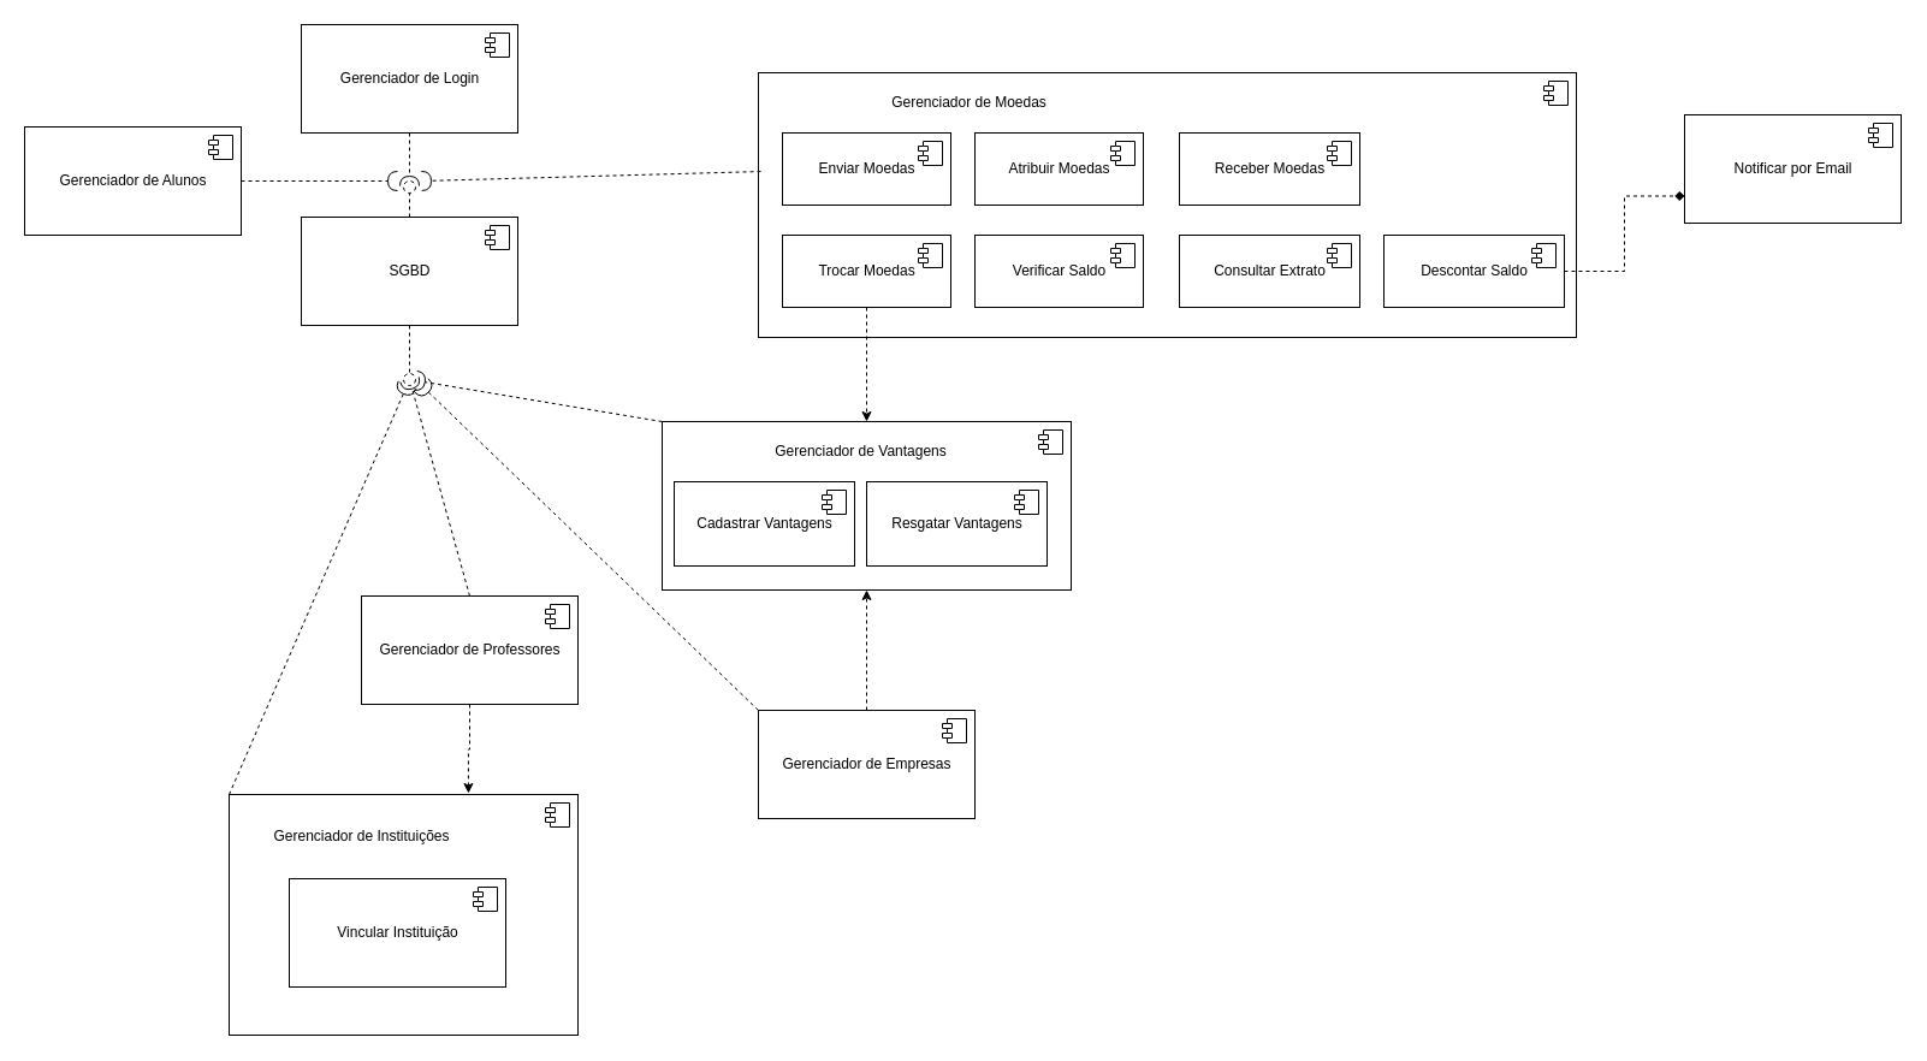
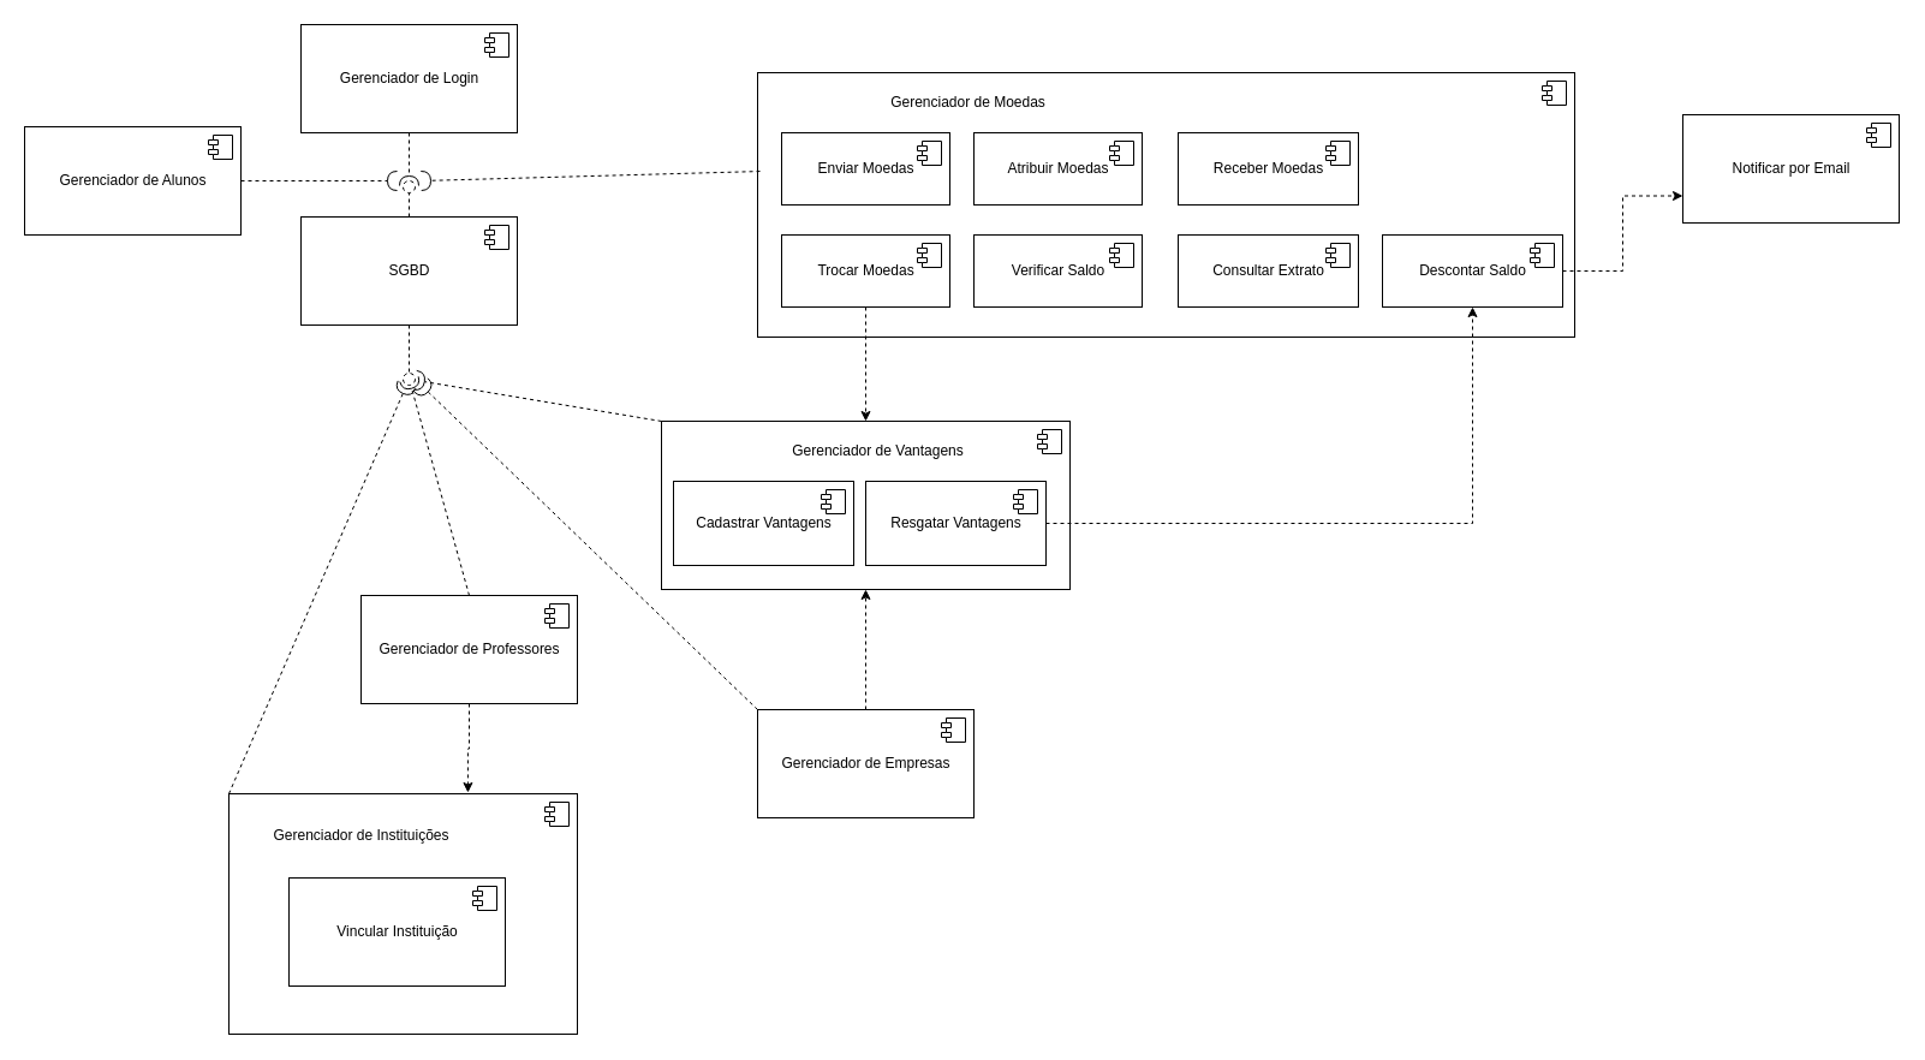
  <mxCell id="0" />
  <mxCell id="1" parent="0" />
  <mxCell id="2" value="" style="edgeStyle=orthogonalEdgeStyle;rounded=0;orthogonalLoop=1;jettySize=auto;html=1;dashed=1;exitX=0.5;exitY=1;exitDx=0;exitDy=0;entryX=0.686;entryY=-0.005;entryDx=0;entryDy=0;entryPerimeter=0;" edge="1" parent="1" source="41" target="3"><mxGeometry relative="1" as="geometry" /></mxCell>
  <mxCell id="3" value="" style="html=1;dropTarget=0;" vertex="1" parent="1"><mxGeometry x="190" y="660" width="290" height="200" as="geometry" /></mxCell>
  <mxCell id="4" value="" style="shape=module;jettyWidth=8;jettyHeight=4;" vertex="1" parent="3"><mxGeometry x="1" width="20" height="20" relative="1" as="geometry"><mxPoint x="-27" y="7" as="offset" /></mxGeometry></mxCell>
  <mxCell id="5" value="" style="html=1;dropTarget=0;" vertex="1" parent="1"><mxGeometry x="550" y="350" width="340" height="140" as="geometry" /></mxCell>
  <mxCell id="6" value="" style="shape=module;jettyWidth=8;jettyHeight=4;" vertex="1" parent="5"><mxGeometry x="1" width="20" height="20" relative="1" as="geometry"><mxPoint x="-27" y="7" as="offset" /></mxGeometry></mxCell>
  <mxCell id="7" value="" style="html=1;dropTarget=0;" vertex="1" parent="1"><mxGeometry x="630" y="60" width="680" height="220" as="geometry" /></mxCell>
  <mxCell id="8" value="" style="shape=module;jettyWidth=8;jettyHeight=4;" vertex="1" parent="7"><mxGeometry x="1" width="20" height="20" relative="1" as="geometry"><mxPoint x="-27" y="7" as="offset" /></mxGeometry></mxCell>
  <mxCell id="9" value="Gerenciador de Alunos" style="html=1;dropTarget=0;" vertex="1" parent="1"><mxGeometry x="20" y="105" width="180" height="90" as="geometry" /></mxCell>
  <mxCell id="10" value="" style="shape=module;jettyWidth=8;jettyHeight=4;" vertex="1" parent="9"><mxGeometry x="1" width="20" height="20" relative="1" as="geometry"><mxPoint x="-27" y="7" as="offset" /></mxGeometry></mxCell>
  <mxCell id="11" value="Vincular Instituição" style="html=1;dropTarget=0;" vertex="1" parent="1"><mxGeometry x="240" y="730" width="180" height="90" as="geometry" /></mxCell>
  <mxCell id="12" value="" style="shape=module;jettyWidth=8;jettyHeight=4;" vertex="1" parent="11"><mxGeometry x="1" width="20" height="20" relative="1" as="geometry"><mxPoint x="-27" y="7" as="offset" /></mxGeometry></mxCell>
  <mxCell id="13" value="Atribuir Moedas" style="html=1;dropTarget=0;" vertex="1" parent="1"><mxGeometry x="810" y="110" width="140" height="60" as="geometry" /></mxCell>
  <mxCell id="14" value="" style="shape=module;jettyWidth=8;jettyHeight=4;" vertex="1" parent="13"><mxGeometry x="1" width="20" height="20" relative="1" as="geometry"><mxPoint x="-27" y="7" as="offset" /></mxGeometry></mxCell>
  <mxCell id="15" value="Enviar Moedas" style="html=1;dropTarget=0;" vertex="1" parent="1"><mxGeometry x="650" y="110" width="140" height="60" as="geometry" /></mxCell>
  <mxCell id="16" value="" style="shape=module;jettyWidth=8;jettyHeight=4;" vertex="1" parent="15"><mxGeometry x="1" width="20" height="20" relative="1" as="geometry"><mxPoint x="-27" y="7" as="offset" /></mxGeometry></mxCell>
  <mxCell id="17" value="Notificar por Email" style="html=1;dropTarget=0;" vertex="1" parent="1"><mxGeometry x="1400" y="95" width="180" height="90" as="geometry" /></mxCell>
  <mxCell id="18" value="" style="shape=module;jettyWidth=8;jettyHeight=4;" vertex="1" parent="17"><mxGeometry x="1" width="20" height="20" relative="1" as="geometry"><mxPoint x="-27" y="7" as="offset" /></mxGeometry></mxCell>
  <mxCell id="19" value="Consultar Extrato" style="html=1;dropTarget=0;" vertex="1" parent="1"><mxGeometry x="980" y="195" width="150" height="60" as="geometry" /></mxCell>
  <mxCell id="20" value="" style="shape=module;jettyWidth=8;jettyHeight=4;" vertex="1" parent="19"><mxGeometry x="1" width="20" height="20" relative="1" as="geometry"><mxPoint x="-27" y="7" as="offset" /></mxGeometry></mxCell>
  <mxCell id="21" value="" style="edgeStyle=orthogonalEdgeStyle;rounded=0;orthogonalLoop=1;jettySize=auto;html=1;dashed=1;entryX=0.5;entryY=0;entryDx=0;entryDy=0;exitX=0.5;exitY=1;exitDx=0;exitDy=0;" edge="1" parent="1" source="22" target="5"><mxGeometry relative="1" as="geometry" /></mxCell>
  <mxCell id="22" value="Trocar Moedas" style="html=1;dropTarget=0;" vertex="1" parent="1"><mxGeometry x="650" y="195" width="140" height="60" as="geometry" /></mxCell>
  <mxCell id="23" value="" style="shape=module;jettyWidth=8;jettyHeight=4;" vertex="1" parent="22"><mxGeometry x="1" width="20" height="20" relative="1" as="geometry"><mxPoint x="-27" y="7" as="offset" /></mxGeometry></mxCell>
  <mxCell id="24" value="" style="edgeStyle=orthogonalEdgeStyle;rounded=0;orthogonalLoop=1;jettySize=auto;html=1;dashed=1;entryX=0.5;entryY=1;entryDx=0;entryDy=0;" edge="1" parent="1" source="25" target="5"><mxGeometry relative="1" as="geometry" /></mxCell>
  <mxCell id="25" value="Gerenciador de Empresas" style="html=1;dropTarget=0;" vertex="1" parent="1"><mxGeometry x="630" y="590" width="180" height="90" as="geometry" /></mxCell>
  <mxCell id="26" value="" style="shape=module;jettyWidth=8;jettyHeight=4;" vertex="1" parent="25"><mxGeometry x="1" width="20" height="20" relative="1" as="geometry"><mxPoint x="-27" y="7" as="offset" /></mxGeometry></mxCell>
  <mxCell id="27" value="Cadastrar Vantagens" style="html=1;dropTarget=0;" vertex="1" parent="1"><mxGeometry x="560" y="400" width="150" height="70" as="geometry" /></mxCell>
  <mxCell id="28" value="" style="shape=module;jettyWidth=8;jettyHeight=4;" vertex="1" parent="27"><mxGeometry x="1" width="20" height="20" relative="1" as="geometry"><mxPoint x="-27" y="7" as="offset" /></mxGeometry></mxCell>
- <mxCell id="30" value="" style="edgeStyle=orthogonalEdgeStyle;rounded=0;orthogonalLoop=1;jettySize=auto;html=1;dashed=1;entryX=0;entryY=0.75;entryDx=0;entryDy=0;endArrow=diamond;" edge="1" parent="1" source="31" target="17"><mxGeometry relative="1" as="geometry" /></mxCell>
+ <mxCell id="29" value="" style="edgeStyle=orthogonalEdgeStyle;rounded=0;orthogonalLoop=1;jettySize=auto;html=1;dashed=1;exitX=1;exitY=0.5;exitDx=0;exitDy=0;entryX=0.5;entryY=1;entryDx=0;entryDy=0;" edge="1" parent="1" source="33" target="31"><mxGeometry relative="1" as="geometry"><mxPoint x="1030" y="410" as="targetPoint" /></mxGeometry></mxCell>
+ <mxCell id="30" value="" style="edgeStyle=orthogonalEdgeStyle;rounded=0;orthogonalLoop=1;jettySize=auto;html=1;dashed=1;entryX=0;entryY=0.75;entryDx=0;entryDy=0;" edge="1" parent="1" source="31" target="17"><mxGeometry relative="1" as="geometry" /></mxCell>
  <mxCell id="31" value="Descontar Saldo" style="html=1;dropTarget=0;" vertex="1" parent="1"><mxGeometry x="1150" y="195" width="150" height="60" as="geometry" /></mxCell>
  <mxCell id="32" value="" style="shape=module;jettyWidth=8;jettyHeight=4;" vertex="1" parent="31"><mxGeometry x="1" width="20" height="20" relative="1" as="geometry"><mxPoint x="-27" y="7" as="offset" /></mxGeometry></mxCell>
  <mxCell id="33" value="Resgatar Vantagens" style="html=1;dropTarget=0;" vertex="1" parent="1"><mxGeometry x="720" y="400" width="150" height="70" as="geometry" /></mxCell>
  <mxCell id="34" value="" style="shape=module;jettyWidth=8;jettyHeight=4;" vertex="1" parent="33"><mxGeometry x="1" width="20" height="20" relative="1" as="geometry"><mxPoint x="-27" y="7" as="offset" /></mxGeometry></mxCell>
  <mxCell id="35" value="Gerenciador de Login" style="html=1;dropTarget=0;" vertex="1" parent="1"><mxGeometry x="250" y="20" width="180" height="90" as="geometry" /></mxCell>
  <mxCell id="36" value="" style="shape=module;jettyWidth=8;jettyHeight=4;" vertex="1" parent="35"><mxGeometry x="1" width="20" height="20" relative="1" as="geometry"><mxPoint x="-27" y="7" as="offset" /></mxGeometry></mxCell>
  <mxCell id="37" value="SGBD" style="html=1;dropTarget=0;" vertex="1" parent="1"><mxGeometry x="250" y="180" width="180" height="90" as="geometry" /></mxCell>
  <mxCell id="38" value="" style="shape=module;jettyWidth=8;jettyHeight=4;" vertex="1" parent="37"><mxGeometry x="1" width="20" height="20" relative="1" as="geometry"><mxPoint x="-27" y="7" as="offset" /></mxGeometry></mxCell>
  <mxCell id="39" value="Gerenciador de Moedas" style="text;html=1;align=center;verticalAlign=middle;resizable=0;points=[];autosize=1;strokeColor=none;fillColor=none;" vertex="1" parent="1"><mxGeometry x="730" y="70" width="150" height="30" as="geometry" /></mxCell>
- <mxCell id="40" value="Gerenciador de Vantagens" style="text;html=1;align=center;verticalAlign=middle;resizable=0;points=[];autosize=1;strokeColor=none;fillColor=none;" vertex="1" parent="1"><mxGeometry x="630" y="360" width="170" height="30" as="geometry" /></mxCell>
+ <mxCell id="40" value="Gerenciador de Vantagens" style="text;html=1;align=center;verticalAlign=middle;resizable=0;points=[];autosize=1;strokeColor=none;fillColor=none;" vertex="1" parent="1"><mxGeometry x="645" y="360" width="170" height="30" as="geometry" /></mxCell>
  <mxCell id="41" value="Gerenciador de Professores" style="html=1;dropTarget=0;" vertex="1" parent="1"><mxGeometry x="300" y="495" width="180" height="90" as="geometry" /></mxCell>
  <mxCell id="42" value="" style="shape=module;jettyWidth=8;jettyHeight=4;" vertex="1" parent="41"><mxGeometry x="1" width="20" height="20" relative="1" as="geometry"><mxPoint x="-27" y="7" as="offset" /></mxGeometry></mxCell>
  <mxCell id="43" value="&lt;span style=&quot;&quot;&gt;Gerenciador de Instituições&lt;/span&gt;" style="text;html=1;align=center;verticalAlign=middle;resizable=0;points=[];autosize=1;strokeColor=none;fillColor=none;" vertex="1" parent="1"><mxGeometry x="215" y="680" width="170" height="30" as="geometry" /></mxCell>
  <mxCell id="44" value="Verificar Saldo" style="html=1;dropTarget=0;" vertex="1" parent="1"><mxGeometry x="810" y="195" width="140" height="60" as="geometry" /></mxCell>
  <mxCell id="45" value="" style="shape=module;jettyWidth=8;jettyHeight=4;" vertex="1" parent="44"><mxGeometry x="1" width="20" height="20" relative="1" as="geometry"><mxPoint x="-27" y="7" as="offset" /></mxGeometry></mxCell>
  <mxCell id="46" value="Receber Moedas" style="html=1;dropTarget=0;" vertex="1" parent="1"><mxGeometry x="980" y="110" width="150" height="60" as="geometry" /></mxCell>
  <mxCell id="47" value="" style="shape=module;jettyWidth=8;jettyHeight=4;" vertex="1" parent="46"><mxGeometry x="1" width="20" height="20" relative="1" as="geometry"><mxPoint x="-27" y="7" as="offset" /></mxGeometry></mxCell>
  <mxCell id="48" value="" style="rounded=0;orthogonalLoop=1;jettySize=auto;html=1;endArrow=none;endFill=0;sketch=0;sourcePerimeterSpacing=0;targetPerimeterSpacing=0;dashed=1;exitX=0.5;exitY=1;exitDx=0;exitDy=0;" edge="1" target="50" parent="1" source="37"><mxGeometry relative="1" as="geometry"><mxPoint x="280" y="285" as="sourcePoint" /></mxGeometry></mxCell>
  <mxCell id="49" value="" style="rounded=0;orthogonalLoop=1;jettySize=auto;html=1;endArrow=halfCircle;endFill=0;entryX=0.5;entryY=0.5;endSize=6;strokeWidth=1;sketch=0;dashed=1;exitX=0.5;exitY=0;exitDx=0;exitDy=0;" edge="1" target="50" parent="1" source="41"><mxGeometry relative="1" as="geometry"><mxPoint x="320" y="285" as="sourcePoint" /></mxGeometry></mxCell>
  <mxCell id="50" value="" style="ellipse;whiteSpace=wrap;html=1;align=center;aspect=fixed;resizable=0;points=[];outlineConnect=0;sketch=0;dashed=1;" vertex="1" parent="1"><mxGeometry x="335" y="310" width="10" height="10" as="geometry" /></mxCell>
  <mxCell id="51" value="" style="rounded=0;orthogonalLoop=1;jettySize=auto;html=1;endArrow=none;endFill=0;sketch=0;sourcePerimeterSpacing=0;targetPerimeterSpacing=0;dashed=1;exitX=0.5;exitY=0;exitDx=0;exitDy=0;" edge="1" target="53" parent="1" source="37"><mxGeometry relative="1" as="geometry"><mxPoint x="280" y="285" as="sourcePoint" /></mxGeometry></mxCell>
  <mxCell id="52" value="" style="rounded=0;orthogonalLoop=1;jettySize=auto;html=1;endArrow=halfCircle;endFill=0;endSize=6;strokeWidth=1;sketch=0;dashed=1;" edge="1" parent="1"><mxGeometry relative="1" as="geometry"><mxPoint x="340" y="110" as="sourcePoint" /><mxPoint x="340" y="154" as="targetPoint" /></mxGeometry></mxCell>
  <mxCell id="53" value="" style="ellipse;whiteSpace=wrap;html=1;align=center;aspect=fixed;resizable=0;points=[];outlineConnect=0;sketch=0;dashed=1;" vertex="1" parent="1"><mxGeometry x="335" y="150" width="10" height="10" as="geometry" /></mxCell>
  <mxCell id="54" value="" style="rounded=0;orthogonalLoop=1;jettySize=auto;html=1;endArrow=halfCircle;endFill=0;endSize=6;strokeWidth=1;sketch=0;dashed=1;exitX=0;exitY=0;exitDx=0;exitDy=0;" edge="1" parent="1" source="5" target="50"><mxGeometry relative="1" as="geometry"><mxPoint x="350" y="380" as="sourcePoint" /><mxPoint x="350" y="325" as="targetPoint" /></mxGeometry></mxCell>
  <mxCell id="55" value="" style="rounded=0;orthogonalLoop=1;jettySize=auto;html=1;endArrow=halfCircle;endFill=0;endSize=6;strokeWidth=1;sketch=0;dashed=1;exitX=0;exitY=0;exitDx=0;exitDy=0;" edge="1" parent="1" source="3" target="50"><mxGeometry relative="1" as="geometry"><mxPoint x="360" y="390" as="sourcePoint" /><mxPoint x="360" y="335" as="targetPoint" /></mxGeometry></mxCell>
  <mxCell id="56" value="" style="rounded=0;orthogonalLoop=1;jettySize=auto;html=1;endArrow=halfCircle;endFill=0;endSize=6;strokeWidth=1;sketch=0;dashed=1;exitX=1;exitY=0.5;exitDx=0;exitDy=0;" edge="1" parent="1" source="9"><mxGeometry relative="1" as="geometry"><mxPoint x="370" y="400" as="sourcePoint" /><mxPoint x="330" y="150" as="targetPoint" /></mxGeometry></mxCell>
  <mxCell id="57" value="" style="rounded=0;orthogonalLoop=1;jettySize=auto;html=1;endArrow=halfCircle;endFill=0;endSize=6;strokeWidth=1;sketch=0;dashed=1;exitX=0;exitY=0;exitDx=0;exitDy=0;" edge="1" parent="1" source="25"><mxGeometry relative="1" as="geometry"><mxPoint x="380" y="410" as="sourcePoint" /><mxPoint x="350" y="320" as="targetPoint" /></mxGeometry></mxCell>
  <mxCell id="58" value="" style="rounded=0;orthogonalLoop=1;jettySize=auto;html=1;endArrow=halfCircle;endFill=0;endSize=6;strokeWidth=1;sketch=0;dashed=1;exitX=0.003;exitY=0.373;exitDx=0;exitDy=0;exitPerimeter=0;" edge="1" parent="1" source="7"><mxGeometry relative="1" as="geometry"><mxPoint x="390" y="420" as="sourcePoint" /><mxPoint x="350" y="150" as="targetPoint" /></mxGeometry></mxCell>
